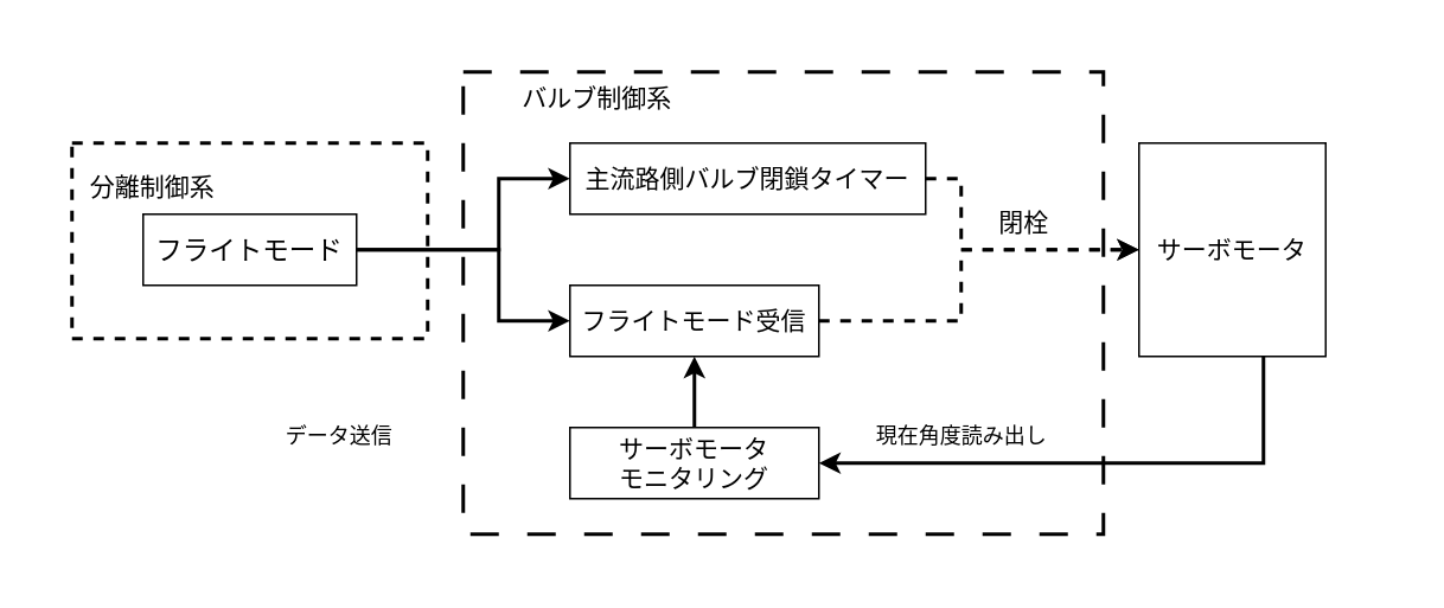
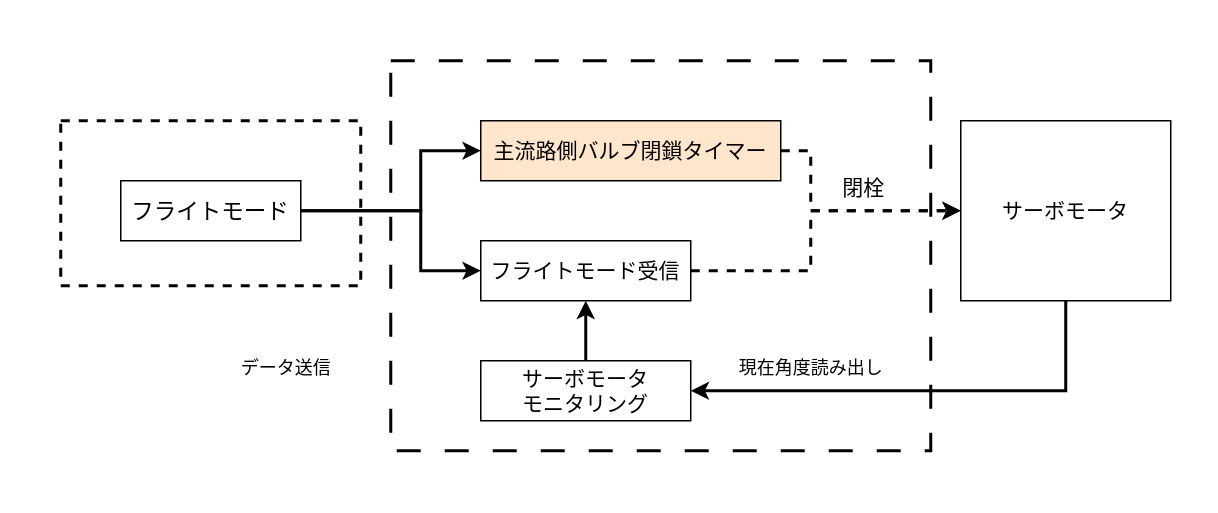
  <mxCell id="0" />
  <mxCell id="1" parent="0" />
  <mxCell id="2" value="" style="rounded=0;whiteSpace=wrap;html=1;strokeColor=none;" parent="1" vertex="1"><mxGeometry x="20" y="20" width="770" height="300" as="geometry" /></mxCell>
  <mxCell id="3" value="" style="rounded=0;whiteSpace=wrap;html=1;fillColor=none;dashed=1;strokeWidth=2;dashPattern=8 8;" parent="1" vertex="1"><mxGeometry x="260" y="40" width="360" height="260" as="geometry" /></mxCell>
  <mxCell id="4" value="" style="rounded=0;whiteSpace=wrap;html=1;fillColor=none;dashed=1;strokeWidth=2;" parent="1" vertex="1"><mxGeometry x="40" y="80" width="200" height="110" as="geometry" /></mxCell>
  <mxCell id="5" style="edgeStyle=orthogonalEdgeStyle;html=1;entryX=0;entryY=0.5;entryDx=0;entryDy=0;rounded=0;curved=0;strokeWidth=2;" parent="1" source="6" target="12" edge="1"><mxGeometry relative="1" as="geometry"><Array as="points"><mxPoint x="280" y="140" /><mxPoint x="280" y="100" /></Array></mxGeometry></mxCell>
  <mxCell id="6" value="&lt;font style=&quot;font-size: 15px;&quot;&gt;フライトモード&lt;/font&gt;" style="rounded=0;whiteSpace=wrap;html=1;" parent="1" vertex="1"><mxGeometry x="80" y="120" width="120" height="40" as="geometry" /></mxCell>
- <mxCell id="7" value="&lt;font style=&quot;font-size: 14px;&quot;&gt;分離制御系&lt;/font&gt;" style="text;html=1;align=center;verticalAlign=middle;resizable=0;points=[];autosize=1;strokeColor=none;fillColor=none;" parent="1" vertex="1"><mxGeometry x="40" y="90" width="90" height="30" as="geometry" /></mxCell>
- <mxCell id="8" value="&lt;font style=&quot;font-size: 14px;&quot;&gt;バルブ制御系&lt;/font&gt;" style="text;html=1;align=center;verticalAlign=middle;resizable=0;points=[];autosize=1;strokeColor=none;fillColor=none;" parent="1" vertex="1"><mxGeometry x="280" y="40" width="110" height="30" as="geometry" /></mxCell>
  <mxCell id="9" style="edgeStyle=orthogonalEdgeStyle;html=1;entryX=0;entryY=0.5;entryDx=0;entryDy=0;rounded=0;strokeWidth=2;dashed=1;" parent="1" source="10" target="15" edge="1"><mxGeometry relative="1" as="geometry"><Array as="points"><mxPoint x="540" y="180" /><mxPoint x="540" y="140" /></Array></mxGeometry></mxCell>
  <mxCell id="10" value="&lt;font style=&quot;font-size: 14px;&quot;&gt;フライトモード受信&lt;/font&gt;" style="rounded=0;whiteSpace=wrap;html=1;" parent="1" vertex="1"><mxGeometry x="320" y="160" width="140" height="40" as="geometry" /></mxCell>
  <mxCell id="11" style="edgeStyle=orthogonalEdgeStyle;html=1;entryX=0;entryY=0.5;entryDx=0;entryDy=0;rounded=0;strokeWidth=2;dashed=1;" parent="1" source="12" target="15" edge="1"><mxGeometry relative="1" as="geometry"><Array as="points"><mxPoint x="540" y="100" /><mxPoint x="540" y="140" /></Array></mxGeometry></mxCell>
- <mxCell id="12" value="&lt;span style=&quot;font-size: 14px;&quot;&gt;主流路側バルブ閉鎖タイマー&lt;/span&gt;" style="rounded=0;whiteSpace=wrap;html=1;" parent="1" vertex="1"><mxGeometry x="320" y="80" width="200" height="40" as="geometry" /></mxCell>
+ <mxCell id="12" value="&lt;span style=&quot;font-size: 14px;&quot;&gt;主流路側バルブ閉鎖タイマー&lt;/span&gt;" style="rounded=0;whiteSpace=wrap;html=1;fillColor=#ffe6cc;" parent="1" vertex="1"><mxGeometry x="320" y="80" width="200" height="40" as="geometry" /></mxCell>
  <mxCell id="13" style="edgeStyle=orthogonalEdgeStyle;html=1;entryX=0;entryY=0.5;entryDx=0;entryDy=0;rounded=0;curved=0;exitX=1;exitY=0.5;exitDx=0;exitDy=0;strokeWidth=2;" parent="1" source="6" target="10" edge="1"><mxGeometry relative="1" as="geometry"><mxPoint x="210" y="150" as="sourcePoint" /><mxPoint x="330" y="110" as="targetPoint" /><Array as="points"><mxPoint x="280" y="140" /><mxPoint x="280" y="180" /></Array></mxGeometry></mxCell>
  <mxCell id="14" style="edgeStyle=orthogonalEdgeStyle;html=1;entryX=1;entryY=0.5;entryDx=0;entryDy=0;strokeWidth=2;rounded=0;" parent="1" source="15" target="17" edge="1"><mxGeometry relative="1" as="geometry"><Array as="points"><mxPoint x="710" y="260" /></Array></mxGeometry></mxCell>
- <mxCell id="15" value="&lt;font style=&quot;font-size: 14px;&quot;&gt;サーボモータ&lt;/font&gt;" style="rounded=0;whiteSpace=wrap;html=1;" parent="1" vertex="1"><mxGeometry x="640" y="80" width="105" height="120" as="geometry" /></mxCell>
+ <mxCell id="15" value="&lt;font style=&quot;font-size: 14px;&quot;&gt;サーボモータ&lt;/font&gt;" style="rounded=0;whiteSpace=wrap;html=1;" parent="1" vertex="1"><mxGeometry x="640" y="80" width="140" height="120" as="geometry" /></mxCell>
  <mxCell id="16" style="edgeStyle=orthogonalEdgeStyle;html=1;strokeWidth=2;rounded=0;" parent="1" source="17" target="10" edge="1"><mxGeometry relative="1" as="geometry"><mxPoint x="190" y="260" as="targetPoint" /></mxGeometry></mxCell>
  <mxCell id="17" value="&lt;span style=&quot;font-size: 14px;&quot;&gt;サーボモータ&lt;/span&gt;&lt;div&gt;&lt;span style=&quot;font-size: 14px;&quot;&gt;モニタリング&lt;/span&gt;&lt;/div&gt;" style="rounded=0;whiteSpace=wrap;html=1;" parent="1" vertex="1"><mxGeometry x="320" y="240" width="140" height="40" as="geometry" /></mxCell>
  <mxCell id="18" value="現在角度読み出し" style="text;html=1;align=center;verticalAlign=middle;resizable=0;points=[];autosize=1;strokeColor=none;fillColor=none;" parent="1" vertex="1"><mxGeometry x="480" y="230" width="120" height="30" as="geometry" /></mxCell>
  <mxCell id="19" value="データ送信" style="text;html=1;align=center;verticalAlign=middle;resizable=0;points=[];autosize=1;strokeColor=none;fillColor=none;" parent="1" vertex="1"><mxGeometry x="150" y="230" width="80" height="30" as="geometry" /></mxCell>
  <mxCell id="20" value="&lt;font style=&quot;font-size: 14px;&quot;&gt;閉栓&lt;/font&gt;" style="text;html=1;align=center;verticalAlign=middle;resizable=0;points=[];autosize=1;strokeColor=none;fillColor=none;" parent="1" vertex="1"><mxGeometry x="550" y="110" width="50" height="30" as="geometry" /></mxCell>
